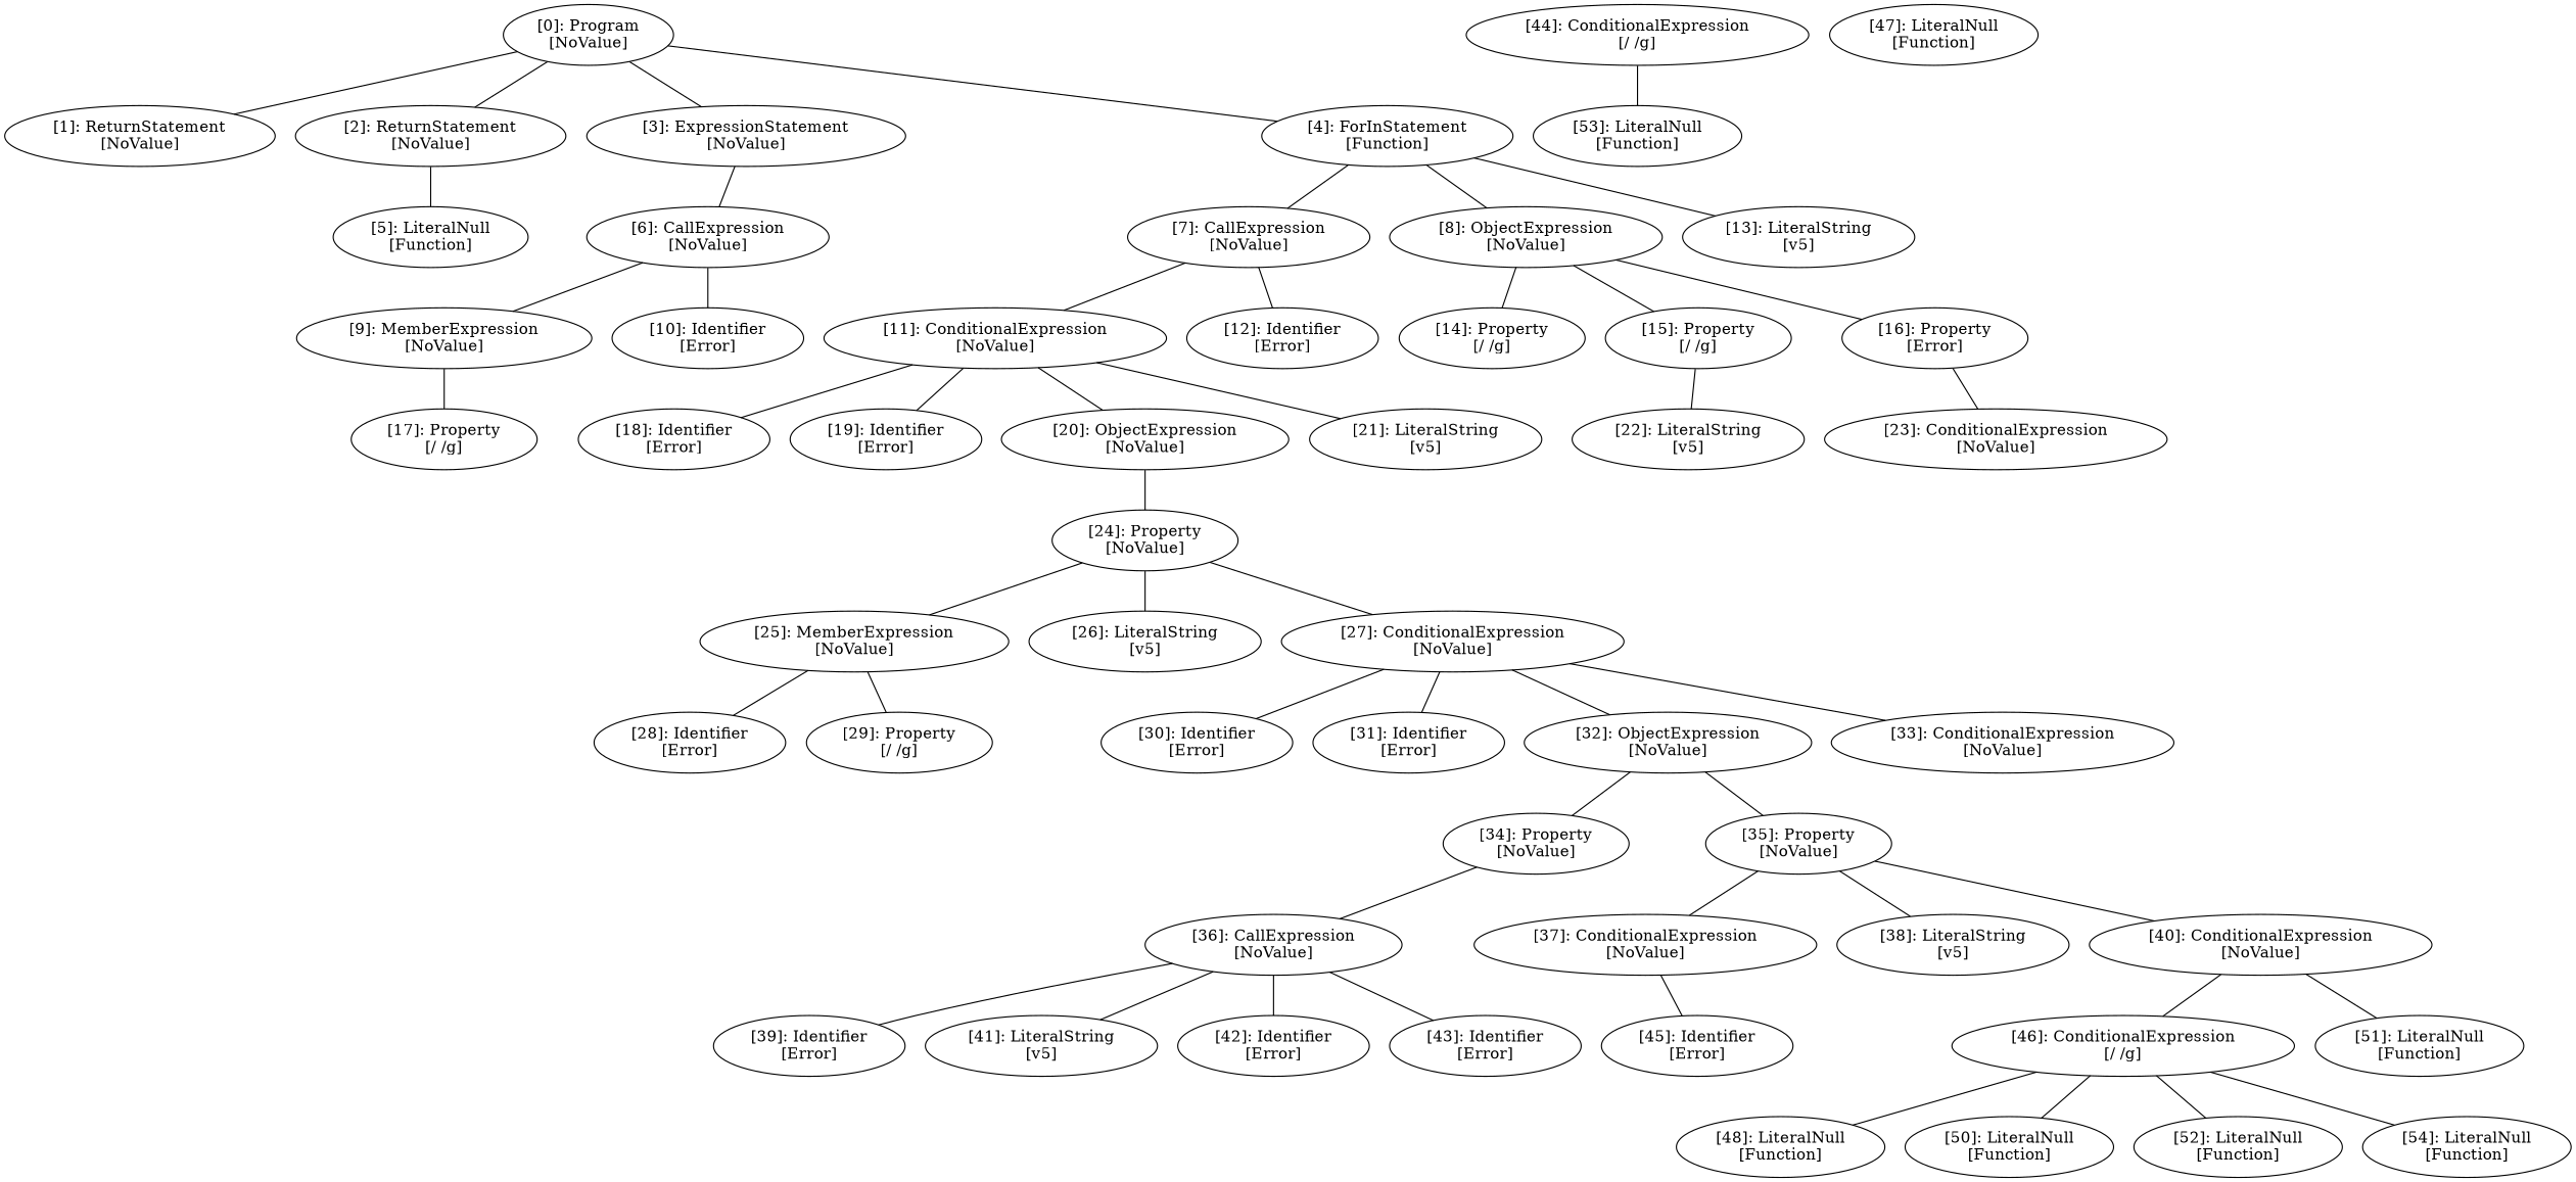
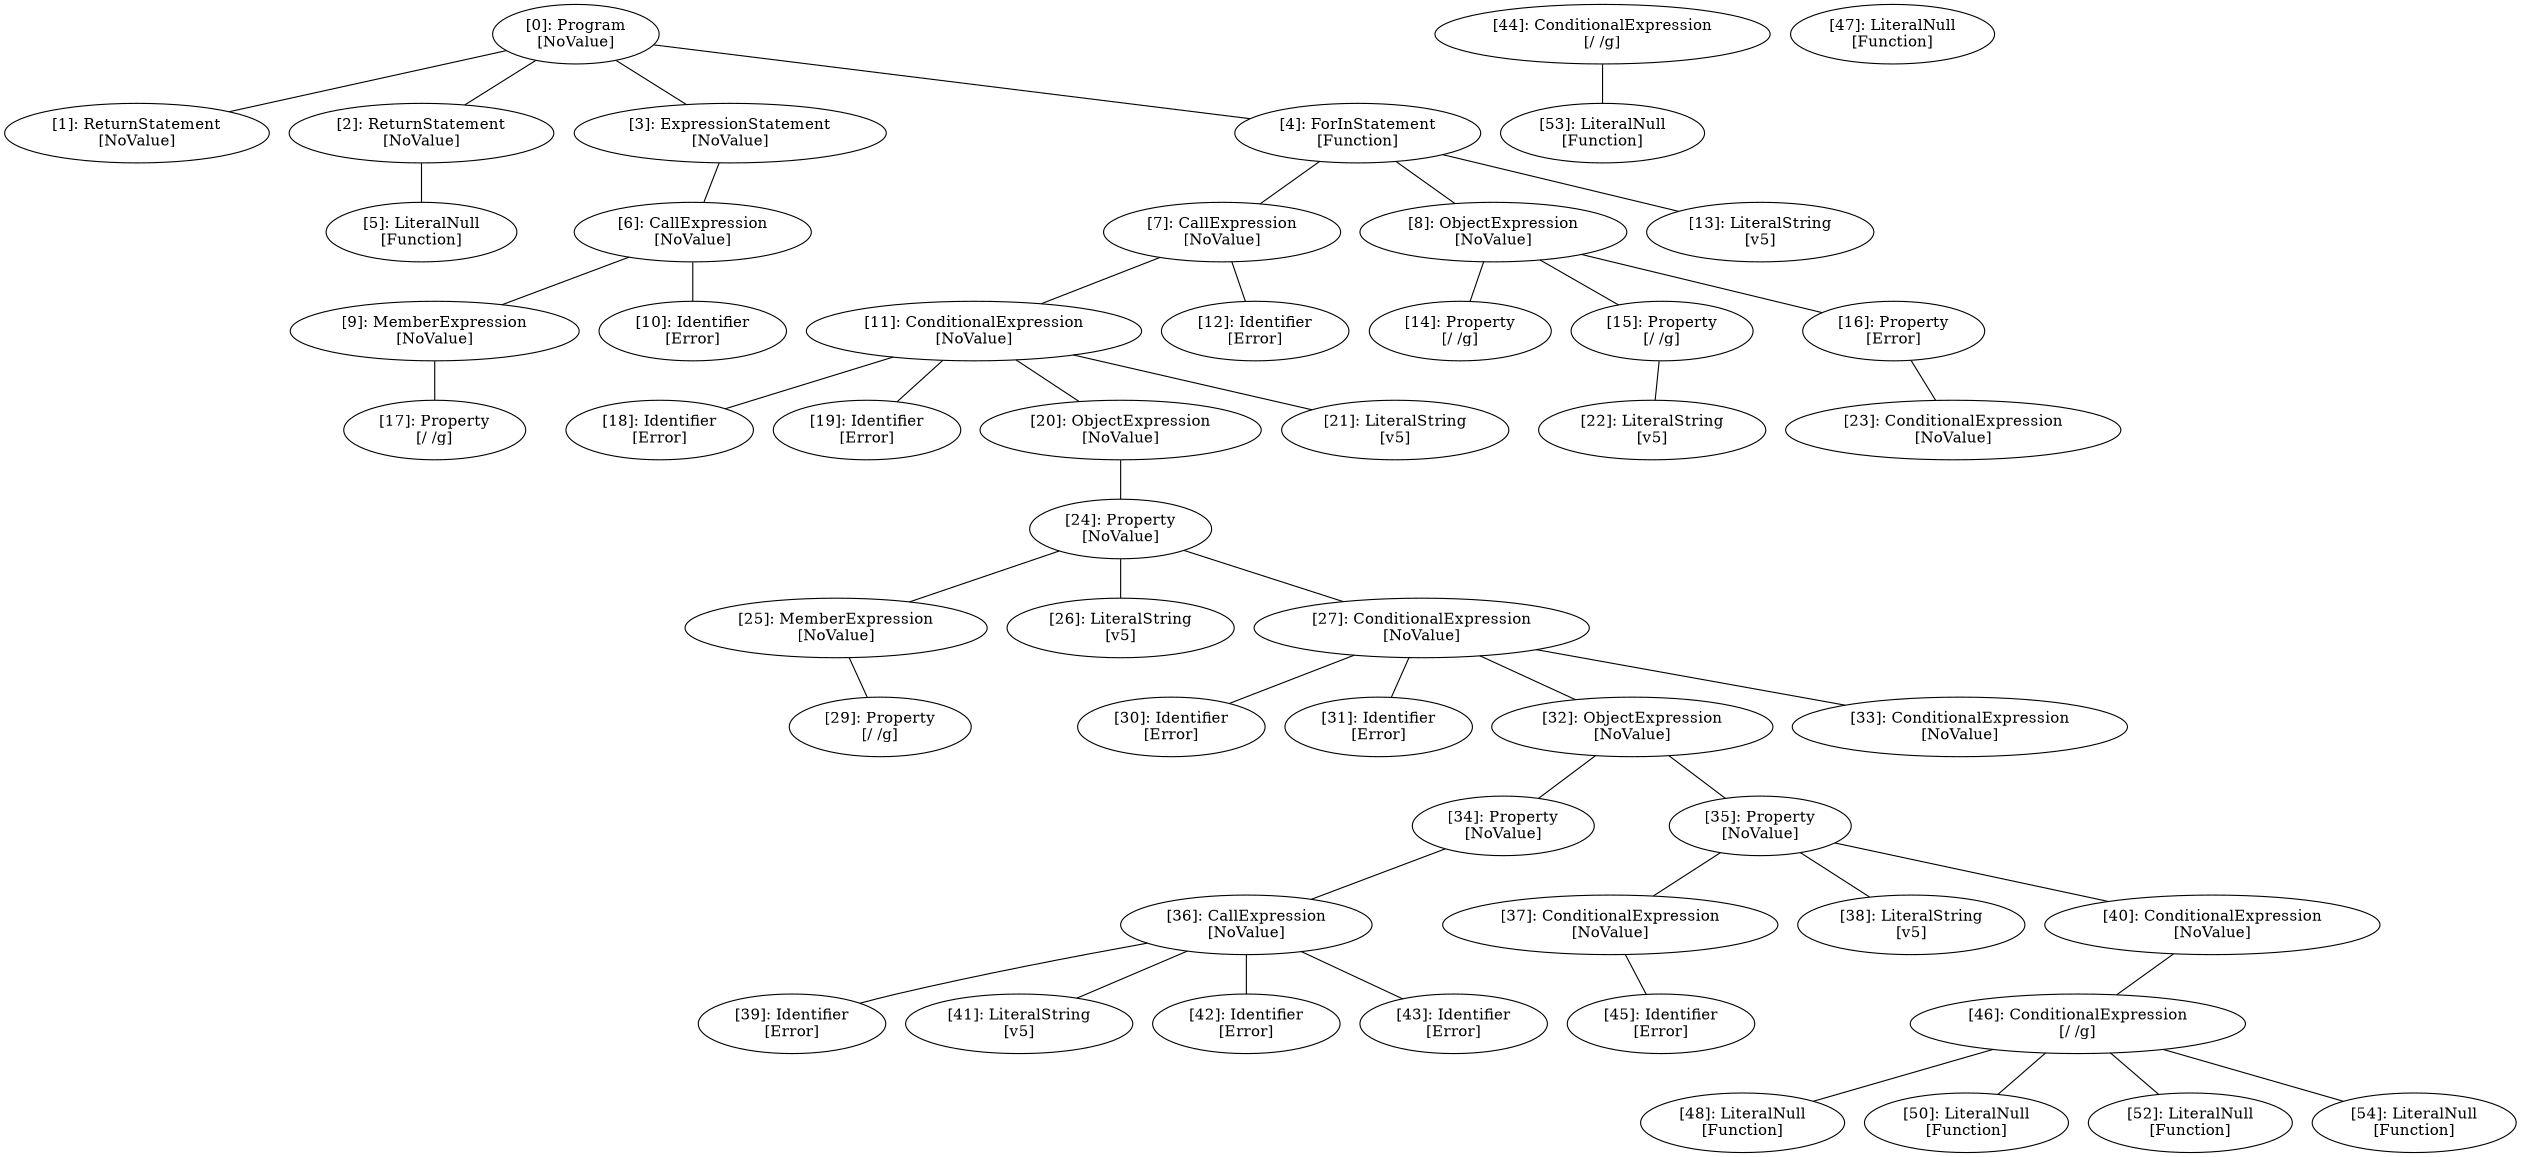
  graph {
    n1 [label="[0]: Program\n[NoValue]"]
    n2 [label="[1]: ReturnStatement\n[NoValue]"]
    n3 [label="[2]: ReturnStatement\n[NoValue]"]
    n4 [label="[3]: ExpressionStatement\n[NoValue]"]
    n5 [label="[4]: ForInStatement\n[Function]"]
    n6 [label="[5]: LiteralNull\n[Function]"]
    n7 [label="[6]: CallExpression\n[NoValue]"]
    n8 [label="[7]: CallExpression\n[NoValue]"]
    n9 [label="[8]: ObjectExpression\n[NoValue]"]
    n10 [label="[13]: LiteralString\n[v5]"]
    n11 [label="[9]: MemberExpression\n[NoValue]"]
    n12 [label="[10]: Identifier\n[Error]"]
    n13 [label="[11]: ConditionalExpression\n[NoValue]"]
    n14 [label="[12]: Identifier\n[Error]"]
    n15 [label="[14]: Property\n[/ /g]"]
    n16 [label="[15]: Property\n[/ /g]"]
    n17 [label="[16]: Property\n[Error]"]
    n18 [label="[17]: Property\n[/ /g]"]
    n19 [label="[18]: Identifier\n[Error]"]
    n20 [label="[19]: Identifier\n[Error]"]
    n21 [label="[20]: ObjectExpression\n[NoValue]"]
    n22 [label="[21]: LiteralString\n[v5]"]
    n23 [label="[22]: LiteralString\n[v5]"]
    n24 [label="[23]: ConditionalExpression\n[NoValue]"]
    n25 [label="[24]: Property\n[NoValue]"]
    n26 [label="[25]: MemberExpression\n[NoValue]"]
    n27 [label="[26]: LiteralString\n[v5]"]
    n28 [label="[27]: ConditionalExpression\n[NoValue]"]
-   n29 [label="[28]: Identifier\n[Error]"]
    n30 [label="[29]: Property\n[/ /g]"]
    n31 [label="[30]: Identifier\n[Error]"]
    n32 [label="[31]: Identifier\n[Error]"]
    n33 [label="[32]: ObjectExpression\n[NoValue]"]
    n34 [label="[33]: ConditionalExpression\n[NoValue]"]
    n35 [label="[34]: Property\n[NoValue]"]
    n36 [label="[35]: Property\n[NoValue]"]
    n37 [label="[36]: CallExpression\n[NoValue]"]
    n38 [label="[37]: ConditionalExpression\n[NoValue]"]
    n39 [label="[38]: LiteralString\n[v5]"]
    n40 [label="[40]: ConditionalExpression\n[NoValue]"]
    n41 [label="[39]: Identifier\n[Error]"]
    n42 [label="[41]: LiteralString\n[v5]"]
    n43 [label="[42]: Identifier\n[Error]"]
    n44 [label="[43]: Identifier\n[Error]"]
    n45 [label="[45]: Identifier\n[Error]"]
    n46 [label="[46]: ConditionalExpression\n[/ /g]"]
-   n47 [label="[51]: LiteralNull\n[Function]"]
    n48 [label="[44]: ConditionalExpression\n[/ /g]"]
    n49 [label="[53]: LiteralNull\n[Function]"]
    n50 [label="[48]: LiteralNull\n[Function]"]
    n51 [label="[50]: LiteralNull\n[Function]"]
    n52 [label="[52]: LiteralNull\n[Function]"]
    n53 [label="[54]: LiteralNull\n[Function]"]
    n54 [label="[47]: LiteralNull\n[Function]"]
    n1 -- n2
    n1 -- n3
    n1 -- n4
    n1 -- n5
    n3 -- n6
    n4 -- n7
    n5 -- n8
    n5 -- n9
    n5 -- n10
    n7 -- n11
    n7 -- n12
    n8 -- n13
    n8 -- n14
    n9 -- n15
    n9 -- n16
    n9 -- n17
    n11 -- n18
    n13 -- n19
    n13 -- n20
    n13 -- n21
    n13 -- n22
    n16 -- n23
    n17 -- n24
    n21 -- n25
    n25 -- n26
    n25 -- n27
    n25 -- n28
-   n26 -- n29
    n26 -- n30
    n28 -- n31
    n28 -- n32
    n28 -- n33
    n28 -- n34
    n33 -- n35
    n33 -- n36
    n35 -- n37
    n36 -- n38
    n36 -- n39
    n36 -- n40
    n37 -- n41
    n37 -- n42
    n37 -- n43
    n37 -- n44
    n38 -- n45
    n40 -- n46
-   n40 -- n47
    n46 -- n50
    n46 -- n51
    n46 -- n52
    n46 -- n53
    n48 -- n49
  }
